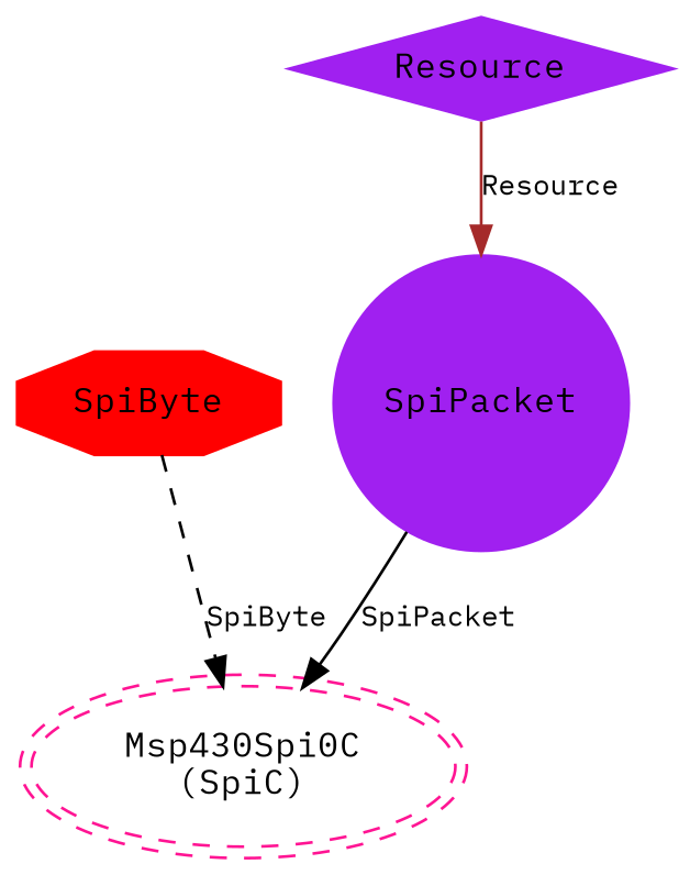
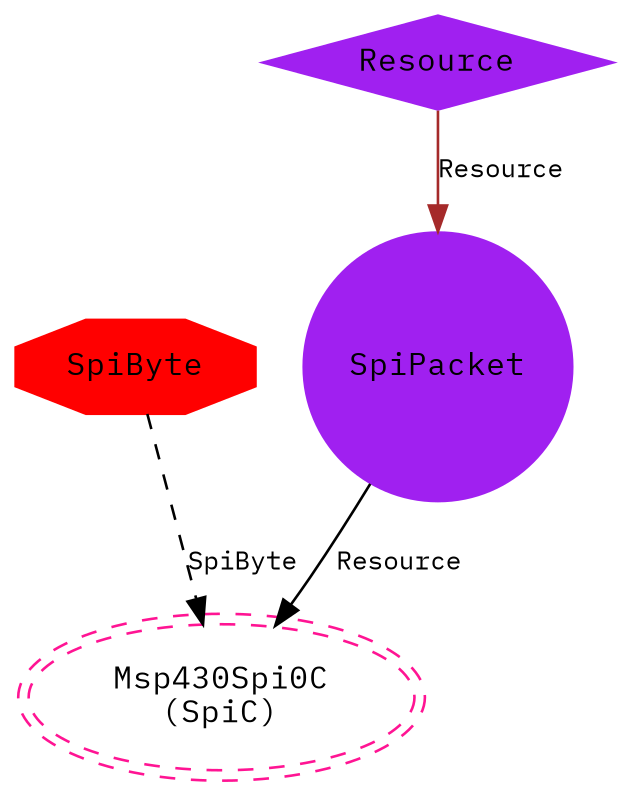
  digraph {
    fontname="IBM Plex Mono"
    node [color=purple fontname="IBM Plex Mono" fontsize=12 style=filled]
    edge [color=black fontname="IBM Plex Mono" fontsize=10 style=solid]
    n1 [label=SpiPacket shape=circle]
    n2 [color=deeppink label="Msp430Spi0C\n(SpiC)" peripheries=2 shape=ellipse style=dashed]
    n3 [color=red label=SpiByte shape=octagon]
    n4 [label=Resource shape=diamond]
-   n1 -> n2 [label=SpiPacket]
+   n1 -> n2 [label=Resource]
    n3 -> n2 [label=SpiByte style=dashed]
    n4 -> n1 [color=brown label=Resource]
  }
